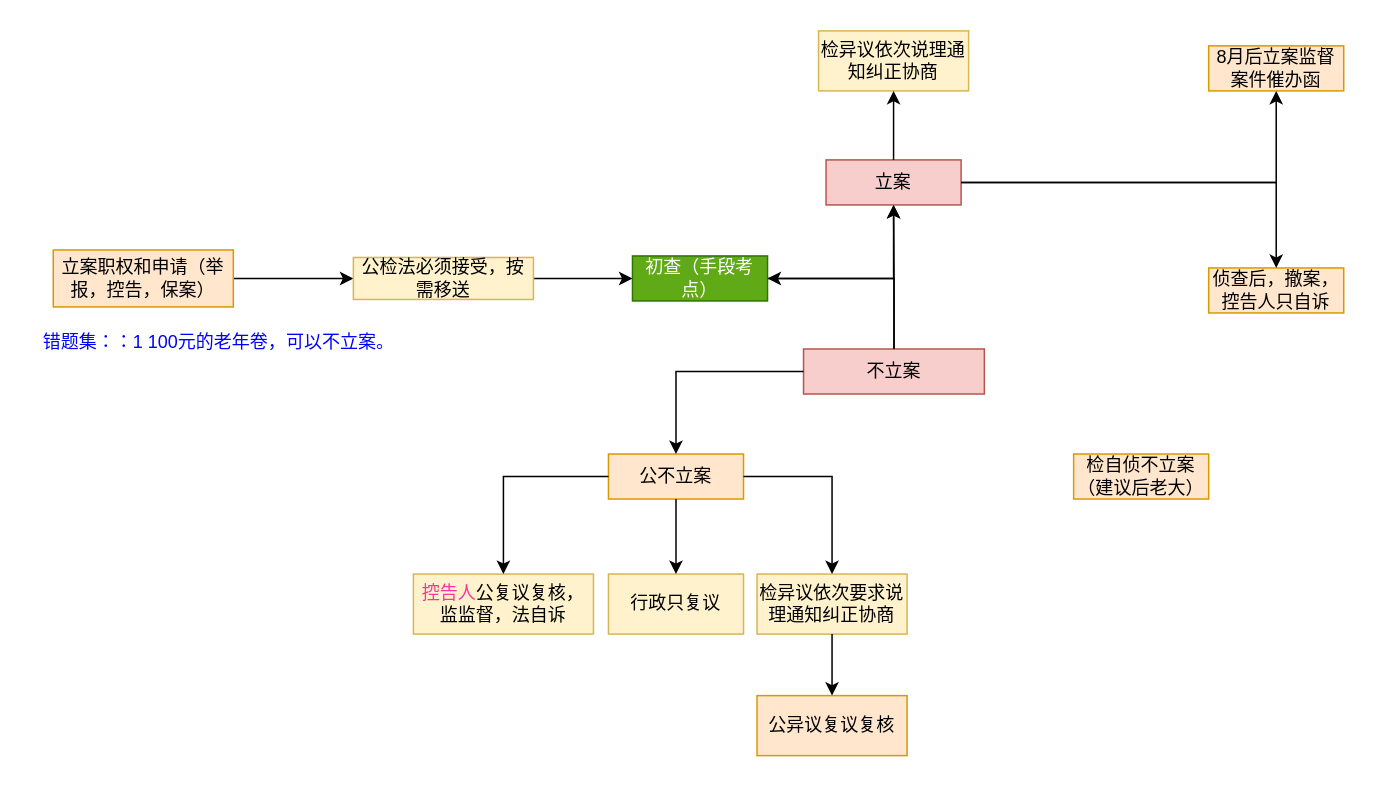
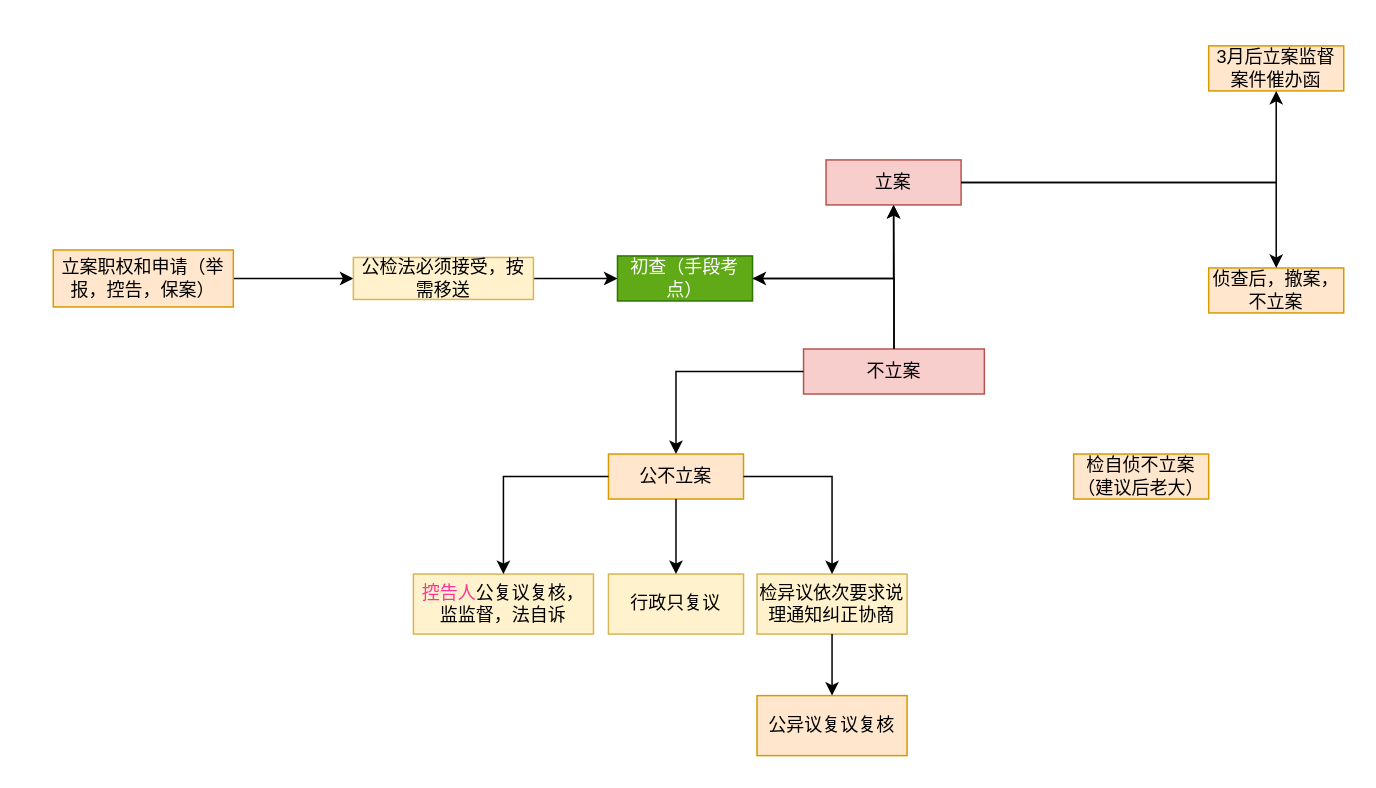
  <mxCell id="0" />
  <mxCell id="1" parent="0" />
  <mxCell id="2" value="" style="edgeStyle=orthogonalEdgeStyle;rounded=0;orthogonalLoop=1;jettySize=auto;html=1;" edge="1" parent="1" source="3" target="7"><mxGeometry relative="1" as="geometry" /></mxCell>
  <mxCell id="3" value="立案职权和申请（举报，控告，保案）" style="rounded=0;whiteSpace=wrap;html=1;fillColor=#ffe6cc;strokeColor=#d79b00;" vertex="1" parent="1"><mxGeometry x="35" y="166" width="120" height="38" as="geometry" /></mxCell>
  <mxCell id="4" value="" style="edgeStyle=orthogonalEdgeStyle;rounded=0;orthogonalLoop=1;jettySize=auto;html=1;" edge="1" parent="1" source="5" target="10"><mxGeometry relative="1" as="geometry" /></mxCell>
- <mxCell id="5" value="初查（手段考点）" style="rounded=0;whiteSpace=wrap;html=1;fillColor=#60a917;fontColor=#ffffff;strokeColor=#2D7600;" vertex="1" parent="1"><mxGeometry x="421" y="170" width="90" height="30" as="geometry" /></mxCell>
+ <mxCell id="5" value="初查（手段考点）" style="rounded=0;whiteSpace=wrap;html=1;fillColor=#60a917;fontColor=#ffffff;strokeColor=#2D7600;" vertex="1" parent="1"><mxGeometry x="411" y="170" width="90" height="30" as="geometry" /></mxCell>
  <mxCell id="6" style="edgeStyle=orthogonalEdgeStyle;rounded=0;orthogonalLoop=1;jettySize=auto;html=1;entryX=0;entryY=0.5;entryDx=0;entryDy=0;exitX=1;exitY=0.5;exitDx=0;exitDy=0;" edge="1" parent="1" source="7" target="5"><mxGeometry relative="1" as="geometry"><mxPoint x="355" y="200" as="sourcePoint" /><mxPoint x="448" y="204" as="targetPoint" /></mxGeometry></mxCell>
  <mxCell id="7" value="公检法必须接受，按需移送" style="rounded=0;whiteSpace=wrap;html=1;fillColor=#fff2cc;strokeColor=#d6b656;" vertex="1" parent="1"><mxGeometry x="235" y="171" width="120" height="28" as="geometry" /></mxCell>
  <mxCell id="8" style="edgeStyle=orthogonalEdgeStyle;rounded=0;orthogonalLoop=1;jettySize=auto;html=1;exitX=0.5;exitY=0;exitDx=0;exitDy=0;entryX=1;entryY=0.5;entryDx=0;entryDy=0;fontColor=#FF3399;" edge="1" parent="1" source="14" target="5"><mxGeometry relative="1" as="geometry" /></mxCell>
  <mxCell id="9" value="" style="group" vertex="1" connectable="0" parent="1"><mxGeometry x="545" y="20" width="265" height="116" as="geometry" /></mxCell>
  <mxCell id="10" value="立案" style="rounded=0;whiteSpace=wrap;html=1;fillColor=#f8cecc;strokeColor=#b85450;" vertex="1" parent="9"><mxGeometry x="5" y="86" width="90" height="30" as="geometry" /></mxCell>
- <mxCell id="11" value="检异议依次说理通知纠正协商" style="rounded=0;whiteSpace=wrap;html=1;fillColor=#fff2cc;strokeColor=#d6b656;" vertex="1" parent="9"><mxGeometry width="100" height="40" as="geometry" /></mxCell>
- <mxCell id="12" value="" style="edgeStyle=orthogonalEdgeStyle;rounded=0;orthogonalLoop=1;jettySize=auto;html=1;entryX=0.5;entryY=1;entryDx=0;entryDy=0;" edge="1" parent="9" source="10" target="11"><mxGeometry relative="1" as="geometry"><mxPoint x="50" y="6" as="targetPoint" /></mxGeometry></mxCell>
  <mxCell id="13" value="" style="group" vertex="1" connectable="0" parent="1"><mxGeometry x="275" y="232" width="530" height="271" as="geometry" /></mxCell>
  <mxCell id="14" value="不立案" style="rounded=0;whiteSpace=wrap;html=1;fillColor=#f8cecc;strokeColor=#b85450;" vertex="1" parent="13"><mxGeometry x="260" width="120.5" height="30" as="geometry" /></mxCell>
  <mxCell id="15" value="" style="group" vertex="1" connectable="0" parent="13"><mxGeometry y="70" width="329" height="201" as="geometry" /></mxCell>
  <mxCell id="16" value="公异议复议复核" style="rounded=0;whiteSpace=wrap;html=1;fillColor=#ffe6cc;strokeColor=#d79b00;" vertex="1" parent="15"><mxGeometry x="229" y="161" width="100" height="40" as="geometry" /></mxCell>
  <mxCell id="17" value="" style="group" vertex="1" connectable="0" parent="15"><mxGeometry width="329" height="120" as="geometry" /></mxCell>
  <mxCell id="18" value="公不立案" style="rounded=0;whiteSpace=wrap;html=1;fillColor=#ffe6cc;strokeColor=#d79b00;" vertex="1" parent="17"><mxGeometry x="130" width="90" height="30" as="geometry" /></mxCell>
  <mxCell id="19" value="检异议依次要求说理通知纠正协商" style="rounded=0;whiteSpace=wrap;html=1;fillColor=#fff2cc;strokeColor=#d6b656;" vertex="1" parent="17"><mxGeometry x="229" y="80" width="100" height="40" as="geometry" /></mxCell>
  <mxCell id="20" value="" style="edgeStyle=orthogonalEdgeStyle;rounded=0;orthogonalLoop=1;jettySize=auto;html=1;" edge="1" parent="17" source="18" target="19"><mxGeometry relative="1" as="geometry" /></mxCell>
  <mxCell id="21" value="&lt;font color=&quot;#ff3399&quot;&gt;控告人&lt;/font&gt;公复议复核，监监督，法自诉" style="rounded=0;whiteSpace=wrap;html=1;fillColor=#fff2cc;strokeColor=#d6b656;" vertex="1" parent="17"><mxGeometry y="80" width="120" height="40" as="geometry" /></mxCell>
  <mxCell id="22" style="edgeStyle=orthogonalEdgeStyle;rounded=0;orthogonalLoop=1;jettySize=auto;html=1;entryX=0.5;entryY=0;entryDx=0;entryDy=0;" edge="1" parent="17" source="18" target="21"><mxGeometry relative="1" as="geometry"><mxPoint x="90" y="110" as="targetPoint" /></mxGeometry></mxCell>
  <mxCell id="23" value="行政只复议" style="rounded=0;whiteSpace=wrap;html=1;fillColor=#fff2cc;strokeColor=#d6b656;" vertex="1" parent="17"><mxGeometry x="130" y="80" width="90" height="40" as="geometry" /></mxCell>
  <mxCell id="24" value="" style="edgeStyle=orthogonalEdgeStyle;rounded=0;orthogonalLoop=1;jettySize=auto;html=1;fontColor=#FF3399;" edge="1" parent="17" source="18" target="23"><mxGeometry relative="1" as="geometry" /></mxCell>
  <mxCell id="25" value="" style="edgeStyle=orthogonalEdgeStyle;rounded=0;orthogonalLoop=1;jettySize=auto;html=1;fontColor=#FF3399;" edge="1" parent="15" source="19" target="16"><mxGeometry relative="1" as="geometry" /></mxCell>
  <mxCell id="26" style="edgeStyle=orthogonalEdgeStyle;rounded=0;orthogonalLoop=1;jettySize=auto;html=1;entryX=0.5;entryY=0;entryDx=0;entryDy=0;fontColor=#FF3399;" edge="1" parent="13" source="14" target="18"><mxGeometry relative="1" as="geometry" /></mxCell>
  <mxCell id="27" value="检自侦不立案（建议后老大）" style="rounded=0;whiteSpace=wrap;html=1;fillColor=#ffe6cc;strokeColor=#d79b00;" vertex="1" parent="13"><mxGeometry x="440" y="70" width="90" height="30" as="geometry" /></mxCell>
  <mxCell id="28" value="" style="edgeStyle=orthogonalEdgeStyle;rounded=0;orthogonalLoop=1;jettySize=auto;html=1;fontColor=#FF3399;" edge="1" parent="13" source="14" target="10"><mxGeometry relative="1" as="geometry" /></mxCell>
- <mxCell id="29" value="&lt;font color=&quot;#0000ff&quot;&gt;错题集：：1 100元的老年卷，可以不立案。&lt;br&gt;&lt;br&gt;&lt;br&gt;&lt;/font&gt;" style="text;html=1;align=center;verticalAlign=middle;resizable=0;points=[];autosize=1;strokeColor=none;fillColor=none;fontColor=#FF3399;" vertex="1" parent="1"><mxGeometry x="20" y="217" width="250" height="50" as="geometry" /></mxCell>
- <mxCell id="30" value="8月后立案监督案件催办函" style="rounded=0;whiteSpace=wrap;html=1;fillColor=#ffe6cc;strokeColor=#d79b00;" vertex="1" parent="1"><mxGeometry x="805" y="30" width="90" height="30" as="geometry" /></mxCell>
+ <mxCell id="30" value="3月后立案监督案件催办函" style="rounded=0;whiteSpace=wrap;html=1;fillColor=#ffe6cc;strokeColor=#d79b00;" vertex="1" parent="1"><mxGeometry x="805" y="30" width="90" height="30" as="geometry" /></mxCell>
  <mxCell id="31" value="" style="edgeStyle=orthogonalEdgeStyle;rounded=0;orthogonalLoop=1;jettySize=auto;html=1;fontColor=#FF3399;" edge="1" parent="1" source="10" target="30"><mxGeometry relative="1" as="geometry" /></mxCell>
- <mxCell id="32" value="侦查后，撤案，控告人只自诉" style="rounded=0;whiteSpace=wrap;html=1;fillColor=#ffe6cc;strokeColor=#d79b00;" vertex="1" parent="1"><mxGeometry x="805" y="178" width="90" height="30" as="geometry" /></mxCell>
+ <mxCell id="32" value="侦查后，撤案，不立案" style="rounded=0;whiteSpace=wrap;html=1;fillColor=#ffe6cc;strokeColor=#d79b00;" vertex="1" parent="1"><mxGeometry x="805" y="178" width="90" height="30" as="geometry" /></mxCell>
  <mxCell id="33" value="" style="edgeStyle=orthogonalEdgeStyle;rounded=0;orthogonalLoop=1;jettySize=auto;html=1;fontColor=#0000FF;" edge="1" parent="1" source="10" target="32"><mxGeometry relative="1" as="geometry" /></mxCell>
